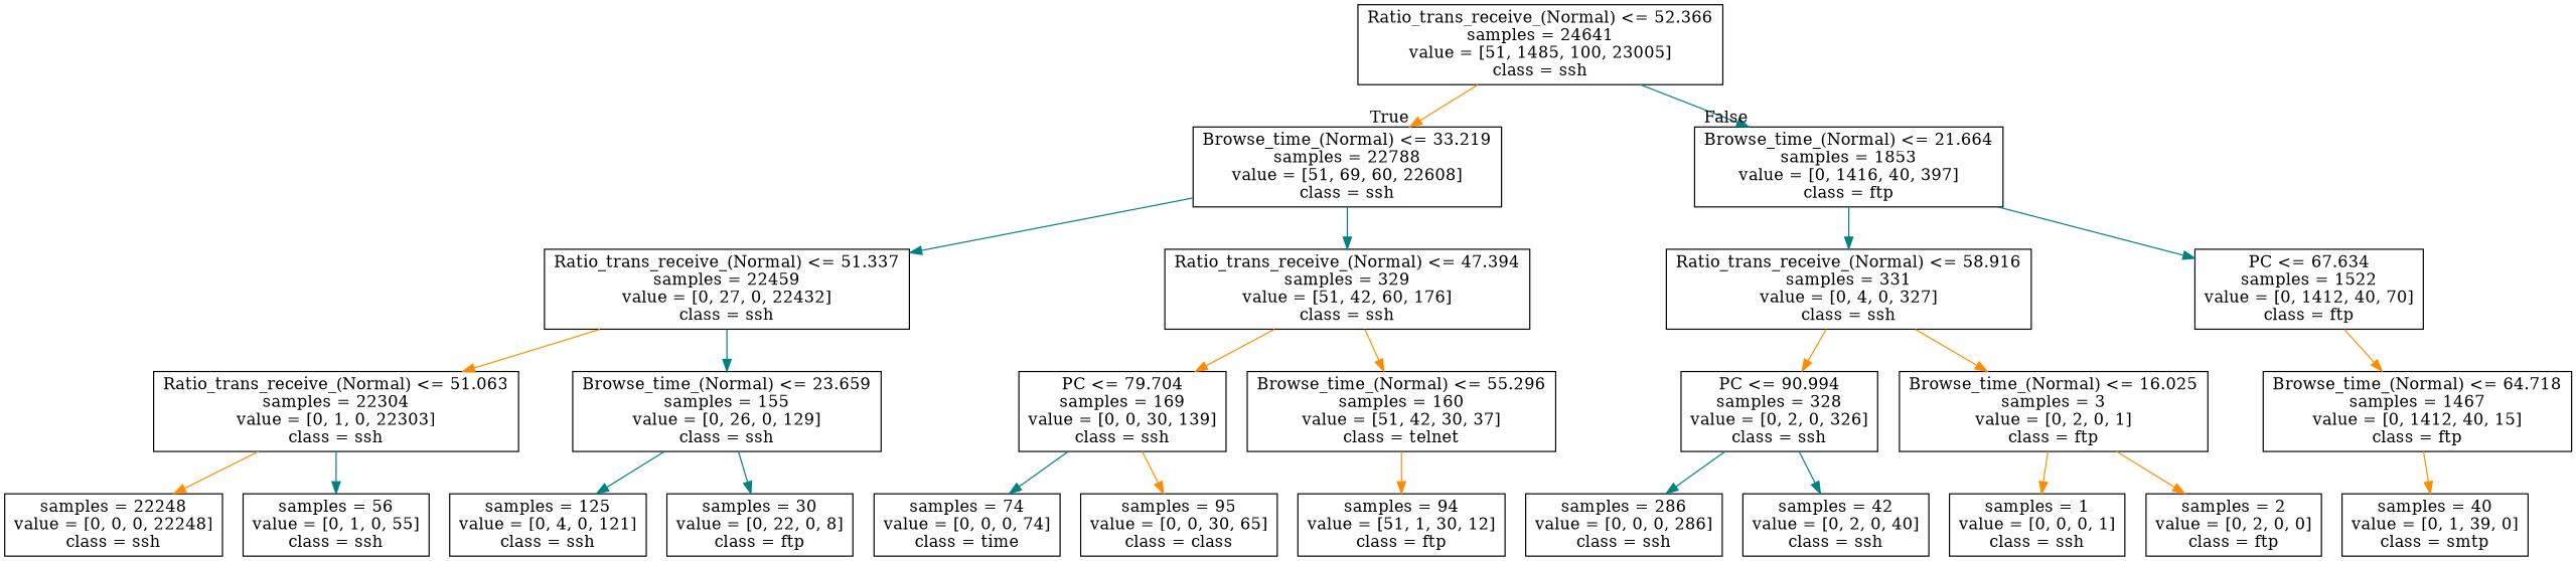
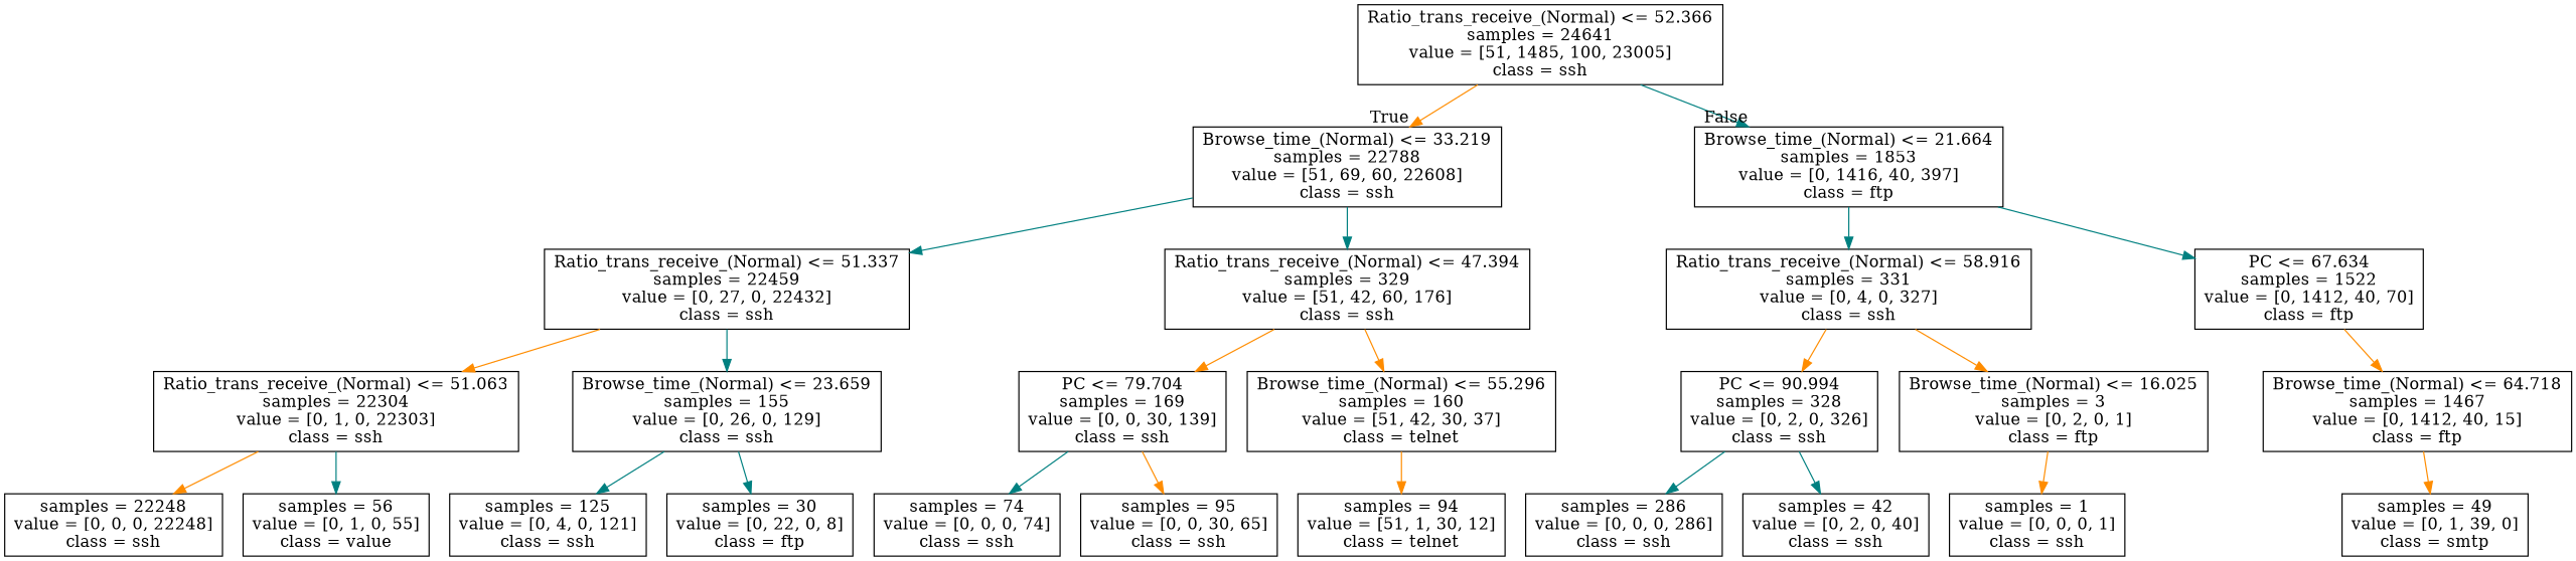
  digraph {
    fontname="DejaVu Serif"
    node [fontname="DejaVu Serif" shape=box]
    edge [color=darkorange fontname="DejaVu Serif"]
    n1 [label="Ratio_trans_receive_(Normal) <= 52.366\nsamples = 24641\nvalue = [51, 1485, 100, 23005]\nclass = ssh"]
    n2 [label="Browse_time_(Normal) <= 33.219\nsamples = 22788\nvalue = [51, 69, 60, 22608]\nclass = ssh"]
    n3 [label="Browse_time_(Normal) <= 21.664\nsamples = 1853\nvalue = [0, 1416, 40, 397]\nclass = ftp"]
    n4 [label="Ratio_trans_receive_(Normal) <= 51.337\nsamples = 22459\nvalue = [0, 27, 0, 22432]\nclass = ssh"]
    n5 [label="Ratio_trans_receive_(Normal) <= 47.394\nsamples = 329\nvalue = [51, 42, 60, 176]\nclass = ssh"]
    n6 [label="Ratio_trans_receive_(Normal) <= 58.916\nsamples = 331\nvalue = [0, 4, 0, 327]\nclass = ssh"]
    n7 [label="PC <= 67.634\nsamples = 1522\nvalue = [0, 1412, 40, 70]\nclass = ftp"]
    n8 [label="Ratio_trans_receive_(Normal) <= 51.063\nsamples = 22304\nvalue = [0, 1, 0, 22303]\nclass = ssh"]
    n9 [label="Browse_time_(Normal) <= 23.659\nsamples = 155\nvalue = [0, 26, 0, 129]\nclass = ssh"]
    n10 [label="PC <= 79.704\nsamples = 169\nvalue = [0, 0, 30, 139]\nclass = ssh"]
    n11 [label="Browse_time_(Normal) <= 55.296\nsamples = 160\nvalue = [51, 42, 30, 37]\nclass = telnet"]
    n12 [label="samples = 22248\nvalue = [0, 0, 0, 22248]\nclass = ssh"]
-   n13 [label="samples = 56\nvalue = [0, 1, 0, 55]\nclass = ssh"]
+   n13 [label="samples = 56\nvalue = [0, 1, 0, 55]\nclass = value"]
    n14 [label="samples = 125\nvalue = [0, 4, 0, 121]\nclass = ssh"]
    n15 [label="samples = 30\nvalue = [0, 22, 0, 8]\nclass = ftp"]
-   n16 [label="samples = 74\nvalue = [0, 0, 0, 74]\nclass = time"]
-   n17 [label="samples = 95\nvalue = [0, 0, 30, 65]\nclass = class"]
-   n18 [label="samples = 94\nvalue = [51, 1, 30, 12]\nclass = ftp"]
+   n16 [label="samples = 74\nvalue = [0, 0, 0, 74]\nclass = ssh"]
+   n17 [label="samples = 95\nvalue = [0, 0, 30, 65]\nclass = ssh"]
+   n18 [label="samples = 94\nvalue = [51, 1, 30, 12]\nclass = telnet"]
    n19 [label="PC <= 90.994\nsamples = 328\nvalue = [0, 2, 0, 326]\nclass = ssh"]
    n20 [label="Browse_time_(Normal) <= 16.025\nsamples = 3\nvalue = [0, 2, 0, 1]\nclass = ftp"]
    n21 [label="Browse_time_(Normal) <= 64.718\nsamples = 1467\nvalue = [0, 1412, 40, 15]\nclass = ftp"]
    n22 [label="samples = 286\nvalue = [0, 0, 0, 286]\nclass = ssh"]
    n23 [label="samples = 42\nvalue = [0, 2, 0, 40]\nclass = ssh"]
    n24 [label="samples = 1\nvalue = [0, 0, 0, 1]\nclass = ssh"]
-   n25 [label="samples = 2\nvalue = [0, 2, 0, 0]\nclass = ftp"]
-   n26 [label="samples = 40\nvalue = [0, 1, 39, 0]\nclass = smtp"]
+   n26 [label="samples = 49\nvalue = [0, 1, 39, 0]\nclass = smtp"]
    n1 -> n2 [headlabel=True labelangle=45 labeldistance=2.5]
    n1 -> n3 [color=teal headlabel=False labelangle=-45 labeldistance=2.5]
    n2 -> n4 [color=teal]
    n2 -> n5 [color=teal]
    n3 -> n6 [color=teal]
    n3 -> n7 [color=teal]
    n4 -> n8
    n4 -> n9 [color=teal]
    n5 -> n10
    n5 -> n11
    n6 -> n19
    n6 -> n20
    n7 -> n21
    n8 -> n12
    n8 -> n13 [color=teal]
    n9 -> n14 [color=teal]
    n9 -> n15 [color=teal]
    n10 -> n16 [color=teal]
    n10 -> n17
    n11 -> n18
    n19 -> n22 [color=teal]
    n19 -> n23 [color=teal]
    n20 -> n24
-   n20 -> n25
    n21 -> n26
  }
